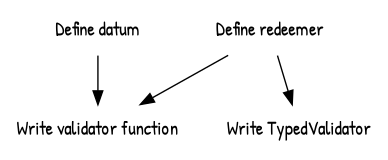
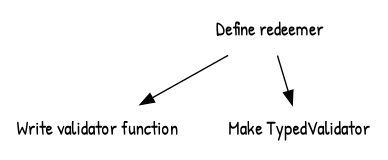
  digraph {
    fontname="Patrick Hand"
    node [fontname="Patrick Hand" shape=none]
    edge [fontname="Patrick Hand"]
-   "Define datum"
    "Write validator function"
    "Define redeemer"
-   "Make TypedValidator" [label="Write TypedValidator"]
-   "Define datum" -> "Write validator function"
+   "Make TypedValidator"
    "Define redeemer" -> "Write validator function"
    "Define redeemer" -> "Make TypedValidator"
  }
